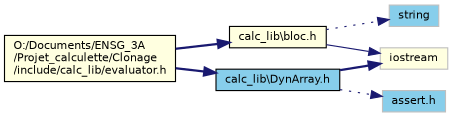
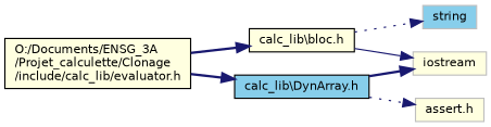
  digraph {
    rankdir=LR
    node [color=black fillcolor=lightyellow fontname=Helvetica fontsize=10 shape=record style=filled]
    edge [color=midnightblue fontname=Helvetica fontsize=10 labelfontname=Helvetica labelfontsize=10 style=bold]
    n1 [fontcolor=black height=0.2 label="O:/Documents/ENSG_3A\l/Projet_calculette/Clonage\l/include/calc_lib/evaluator.h" width=0.4]
    n2 [height=0.2 label="calc_lib\\bloc.h" width=0.4]
    n3 [fillcolor=skyblue height=0.2 label="calc_lib\\DynArray.h" width=0.4]
    n4 [color=grey75 fillcolor=skyblue height=0.2 label=string width=0.4]
    n5 [color=grey75 height=0.2 label=iostream width=0.4]
-   n6 [color=grey75 fillcolor=skyblue height=0.2 label="assert.h" width=0.4]
+   n6 [color=grey75 height=0.2 label="assert.h" width=0.4]
    n1 -> n2
    n1 -> n3
    n2 -> n4 [style=dotted]
    n2 -> n5 [style=solid]
    n3 -> n5
    n3 -> n6 [style=dotted]
  }
